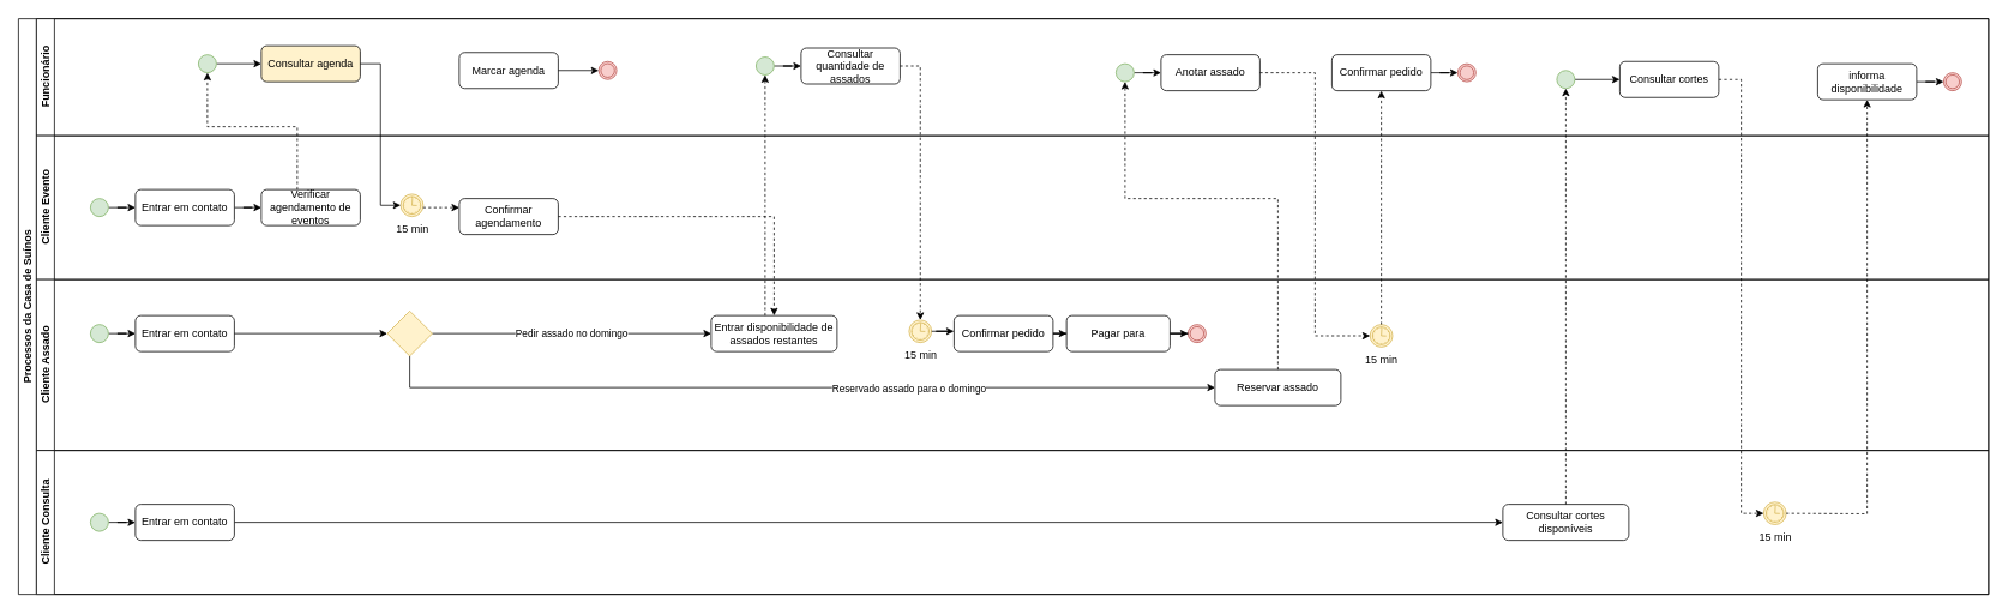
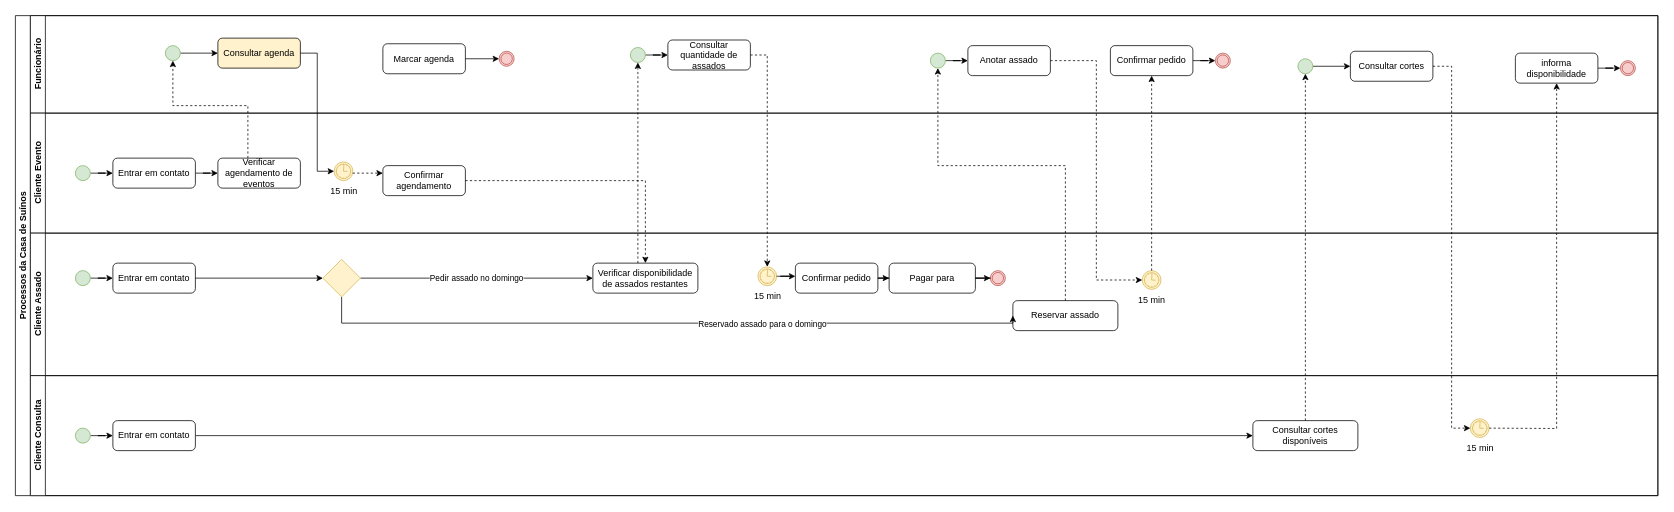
  <mxCell id="0" />
  <mxCell id="1" parent="0" />
  <mxCell id="2" value="Processos da Casa de Suínos" style="swimlane;html=1;childLayout=stackLayout;resizeParent=1;resizeParentMax=0;horizontal=0;startSize=20;horizontalStack=0;whiteSpace=wrap;" parent="1" vertex="1"><mxGeometry x="20" y="20" width="2190" height="640" as="geometry" /></mxCell>
  <mxCell id="3" value="Funcionário" style="swimlane;html=1;startSize=20;horizontal=0;" parent="2" vertex="1"><mxGeometry x="20" width="2170" height="130" as="geometry" /></mxCell>
  <mxCell id="4" value="Consultar agenda" style="rounded=1;whiteSpace=wrap;html=1;fillColor=#fff2cc;" parent="3" vertex="1"><mxGeometry x="250" y="30" width="110" height="40" as="geometry" /></mxCell>
  <mxCell id="5" style="edgeStyle=orthogonalEdgeStyle;rounded=0;orthogonalLoop=1;jettySize=auto;html=1;entryX=0;entryY=0.5;entryDx=0;entryDy=0;" parent="3" source="6" target="4" edge="1"><mxGeometry relative="1" as="geometry" /></mxCell>
  <mxCell id="6" value="" style="points=[[0.145,0.145,0],[0.5,0,0],[0.855,0.145,0],[1,0.5,0],[0.855,0.855,0],[0.5,1,0],[0.145,0.855,0],[0,0.5,0]];shape=mxgraph.bpmn.event;html=1;verticalLabelPosition=bottom;labelBackgroundColor=#ffffff;verticalAlign=top;align=center;perimeter=ellipsePerimeter;outlineConnect=0;aspect=fixed;outline=standard;symbol=general;fillColor=#d5e8d4;strokeColor=#82b366;" parent="3" vertex="1"><mxGeometry x="180" y="40" width="20" height="20" as="geometry" /></mxCell>
  <mxCell id="7" value="Marcar agenda" style="rounded=1;whiteSpace=wrap;html=1;" parent="3" vertex="1"><mxGeometry x="470" y="37.5" width="110" height="40" as="geometry" /></mxCell>
  <mxCell id="8" value="" style="points=[[0.145,0.145,0],[0.5,0,0],[0.855,0.145,0],[1,0.5,0],[0.855,0.855,0],[0.5,1,0],[0.145,0.855,0],[0,0.5,0]];shape=mxgraph.bpmn.event;html=1;verticalLabelPosition=bottom;labelBackgroundColor=#ffffff;verticalAlign=top;align=center;perimeter=ellipsePerimeter;outlineConnect=0;aspect=fixed;outline=throwing;symbol=general;fillColor=#f8cecc;strokeColor=#b85450;" parent="3" vertex="1"><mxGeometry x="625" y="47.5" width="20" height="20" as="geometry" /></mxCell>
  <mxCell id="9" style="edgeStyle=orthogonalEdgeStyle;rounded=0;orthogonalLoop=1;jettySize=auto;html=1;entryX=0;entryY=0.5;entryDx=0;entryDy=0;entryPerimeter=0;" parent="3" source="7" target="8" edge="1"><mxGeometry relative="1" as="geometry" /></mxCell>
  <mxCell id="10" style="edgeStyle=orthogonalEdgeStyle;rounded=0;orthogonalLoop=1;jettySize=auto;html=1;entryX=0;entryY=0.5;entryDx=0;entryDy=0;" parent="3" source="11" target="12" edge="1"><mxGeometry relative="1" as="geometry" /></mxCell>
  <mxCell id="11" value="" style="points=[[0.145,0.145,0],[0.5,0,0],[0.855,0.145,0],[1,0.5,0],[0.855,0.855,0],[0.5,1,0],[0.145,0.855,0],[0,0.5,0]];shape=mxgraph.bpmn.event;html=1;verticalLabelPosition=bottom;labelBackgroundColor=#ffffff;verticalAlign=top;align=center;perimeter=ellipsePerimeter;outlineConnect=0;aspect=fixed;outline=standard;symbol=general;fillColor=#d5e8d4;strokeColor=#82b366;" parent="3" vertex="1"><mxGeometry x="800" y="42.5" width="20" height="20" as="geometry" /></mxCell>
  <mxCell id="12" value="Consultar quantidade de assados" style="rounded=1;whiteSpace=wrap;html=1;" parent="3" vertex="1"><mxGeometry x="850" y="32.5" width="110" height="40" as="geometry" /></mxCell>
  <mxCell id="13" style="edgeStyle=orthogonalEdgeStyle;rounded=0;orthogonalLoop=1;jettySize=auto;html=1;entryX=0;entryY=0.5;entryDx=0;entryDy=0;" parent="3" source="14" target="15" edge="1"><mxGeometry relative="1" as="geometry" /></mxCell>
  <mxCell id="14" value="" style="points=[[0.145,0.145,0],[0.5,0,0],[0.855,0.145,0],[1,0.5,0],[0.855,0.855,0],[0.5,1,0],[0.145,0.855,0],[0,0.5,0]];shape=mxgraph.bpmn.event;html=1;verticalLabelPosition=bottom;labelBackgroundColor=#ffffff;verticalAlign=top;align=center;perimeter=ellipsePerimeter;outlineConnect=0;aspect=fixed;outline=standard;symbol=general;fillColor=#d5e8d4;strokeColor=#82b366;" parent="3" vertex="1"><mxGeometry x="1200" y="50" width="20" height="20" as="geometry" /></mxCell>
  <mxCell id="15" value="Anotar assado" style="rounded=1;whiteSpace=wrap;html=1;" parent="3" vertex="1"><mxGeometry x="1250" y="40" width="110" height="40" as="geometry" /></mxCell>
  <mxCell id="16" style="edgeStyle=orthogonalEdgeStyle;rounded=0;orthogonalLoop=1;jettySize=auto;html=1;" parent="3" source="17" target="18" edge="1"><mxGeometry relative="1" as="geometry" /></mxCell>
  <mxCell id="17" value="Confirmar pedido" style="rounded=1;whiteSpace=wrap;html=1;" parent="3" vertex="1"><mxGeometry x="1440" y="40" width="110" height="40" as="geometry" /></mxCell>
  <mxCell id="18" value="" style="points=[[0.145,0.145,0],[0.5,0,0],[0.855,0.145,0],[1,0.5,0],[0.855,0.855,0],[0.5,1,0],[0.145,0.855,0],[0,0.5,0]];shape=mxgraph.bpmn.event;html=1;verticalLabelPosition=bottom;labelBackgroundColor=#ffffff;verticalAlign=top;align=center;perimeter=ellipsePerimeter;outlineConnect=0;aspect=fixed;outline=throwing;symbol=general;fillColor=#f8cecc;strokeColor=#b85450;" parent="3" vertex="1"><mxGeometry x="1580" y="50" width="20" height="20" as="geometry" /></mxCell>
  <mxCell id="19" value="Consultar cortes" style="rounded=1;whiteSpace=wrap;html=1;" parent="3" vertex="1"><mxGeometry x="1760" y="47.5" width="110" height="40" as="geometry" /></mxCell>
  <mxCell id="20" style="edgeStyle=orthogonalEdgeStyle;rounded=0;orthogonalLoop=1;jettySize=auto;html=1;entryX=0;entryY=0.5;entryDx=0;entryDy=0;" parent="3" source="21" target="19" edge="1"><mxGeometry relative="1" as="geometry" /></mxCell>
  <mxCell id="21" value="" style="points=[[0.145,0.145,0],[0.5,0,0],[0.855,0.145,0],[1,0.5,0],[0.855,0.855,0],[0.5,1,0],[0.145,0.855,0],[0,0.5,0]];shape=mxgraph.bpmn.event;html=1;verticalLabelPosition=bottom;labelBackgroundColor=#ffffff;verticalAlign=top;align=center;perimeter=ellipsePerimeter;outlineConnect=0;aspect=fixed;outline=standard;symbol=general;fillColor=#d5e8d4;strokeColor=#82b366;" parent="3" vertex="1"><mxGeometry x="1690" y="57.5" width="20" height="20" as="geometry" /></mxCell>
  <mxCell id="22" style="edgeStyle=orthogonalEdgeStyle;rounded=0;orthogonalLoop=1;jettySize=auto;html=1;" parent="3" source="23" target="24" edge="1"><mxGeometry relative="1" as="geometry" /></mxCell>
  <mxCell id="23" value="informa disponibilidade" style="rounded=1;whiteSpace=wrap;html=1;" parent="3" vertex="1"><mxGeometry x="1980" y="50" width="110" height="40" as="geometry" /></mxCell>
  <mxCell id="24" value="" style="points=[[0.145,0.145,0],[0.5,0,0],[0.855,0.145,0],[1,0.5,0],[0.855,0.855,0],[0.5,1,0],[0.145,0.855,0],[0,0.5,0]];shape=mxgraph.bpmn.event;html=1;verticalLabelPosition=bottom;labelBackgroundColor=#ffffff;verticalAlign=top;align=center;perimeter=ellipsePerimeter;outlineConnect=0;aspect=fixed;outline=throwing;symbol=general;fillColor=#f8cecc;strokeColor=#b85450;" parent="3" vertex="1"><mxGeometry x="2120" y="60" width="20" height="20" as="geometry" /></mxCell>
  <mxCell id="25" value="Cliente Evento" style="swimlane;html=1;startSize=20;horizontal=0;" parent="2" vertex="1"><mxGeometry x="20" y="130" width="2170" height="160" as="geometry" /></mxCell>
  <mxCell id="26" style="edgeStyle=orthogonalEdgeStyle;rounded=0;orthogonalLoop=1;jettySize=auto;html=1;entryX=0;entryY=0.5;entryDx=0;entryDy=0;" parent="25" source="27" target="29" edge="1"><mxGeometry relative="1" as="geometry" /></mxCell>
  <mxCell id="27" value="" style="points=[[0.145,0.145,0],[0.5,0,0],[0.855,0.145,0],[1,0.5,0],[0.855,0.855,0],[0.5,1,0],[0.145,0.855,0],[0,0.5,0]];shape=mxgraph.bpmn.event;html=1;verticalLabelPosition=bottom;labelBackgroundColor=#ffffff;verticalAlign=top;align=center;perimeter=ellipsePerimeter;outlineConnect=0;aspect=fixed;outline=standard;symbol=general;fillColor=#d5e8d4;strokeColor=#82b366;" parent="25" vertex="1"><mxGeometry x="60" y="70" width="20" height="20" as="geometry" /></mxCell>
  <mxCell id="28" style="edgeStyle=orthogonalEdgeStyle;rounded=0;orthogonalLoop=1;jettySize=auto;html=1;entryX=0;entryY=0.5;entryDx=0;entryDy=0;" parent="25" source="29" target="30" edge="1"><mxGeometry relative="1" as="geometry" /></mxCell>
  <mxCell id="29" value="Entrar em contato" style="rounded=1;whiteSpace=wrap;html=1;" parent="25" vertex="1"><mxGeometry x="110" y="60" width="110" height="40" as="geometry" /></mxCell>
  <mxCell id="30" value="Verificar agendamento de eventos" style="rounded=1;whiteSpace=wrap;html=1;" parent="25" vertex="1"><mxGeometry x="250" y="60" width="110" height="40" as="geometry" /></mxCell>
  <mxCell id="31" value="Confirmar agendamento" style="rounded=1;whiteSpace=wrap;html=1;" parent="25" vertex="1"><mxGeometry x="470" y="70" width="110" height="40" as="geometry" /></mxCell>
  <mxCell id="32" value="15 min" style="points=[[0.145,0.145,0],[0.5,0,0],[0.855,0.145,0],[1,0.5,0],[0.855,0.855,0],[0.5,1,0],[0.145,0.855,0],[0,0.5,0]];shape=mxgraph.bpmn.event;html=1;verticalLabelPosition=bottom;labelBackgroundColor=#ffffff;verticalAlign=top;align=center;perimeter=ellipsePerimeter;outlineConnect=0;aspect=fixed;outline=standard;symbol=timer;fillColor=#fff2cc;strokeColor=#d6b656;" parent="25" vertex="1"><mxGeometry x="405" y="65" width="25" height="25" as="geometry" /></mxCell>
  <mxCell id="33" style="edgeStyle=orthogonalEdgeStyle;rounded=0;orthogonalLoop=1;jettySize=auto;html=1;dashed=1;" parent="25" source="32" edge="1"><mxGeometry relative="1" as="geometry"><mxPoint x="470" y="80" as="targetPoint" /><Array as="points"><mxPoint x="470" y="80" /></Array></mxGeometry></mxCell>
  <mxCell id="34" value="Cliente Assado" style="swimlane;html=1;startSize=20;horizontal=0;" parent="2" vertex="1"><mxGeometry x="20" y="290" width="2170" height="190" as="geometry"><mxRectangle x="20" y="120" width="1390" height="30" as="alternateBounds" /></mxGeometry></mxCell>
  <mxCell id="35" style="edgeStyle=orthogonalEdgeStyle;rounded=0;orthogonalLoop=1;jettySize=auto;html=1;entryX=0;entryY=0.5;entryDx=0;entryDy=0;" parent="34" source="36" target="37" edge="1"><mxGeometry relative="1" as="geometry" /></mxCell>
  <mxCell id="36" value="" style="points=[[0.145,0.145,0],[0.5,0,0],[0.855,0.145,0],[1,0.5,0],[0.855,0.855,0],[0.5,1,0],[0.145,0.855,0],[0,0.5,0]];shape=mxgraph.bpmn.event;html=1;verticalLabelPosition=bottom;labelBackgroundColor=#ffffff;verticalAlign=top;align=center;perimeter=ellipsePerimeter;outlineConnect=0;aspect=fixed;outline=standard;symbol=general;fillColor=#d5e8d4;strokeColor=#82b366;" parent="34" vertex="1"><mxGeometry x="60" y="50" width="20" height="20" as="geometry" /></mxCell>
  <mxCell id="37" value="Entrar em contato" style="rounded=1;whiteSpace=wrap;html=1;" parent="34" vertex="1"><mxGeometry x="110" y="40" width="110" height="40" as="geometry" /></mxCell>
- <mxCell id="38" value="Entrar disponibilidade de assados restantes" style="rounded=1;whiteSpace=wrap;html=1;" parent="34" vertex="1"><mxGeometry x="750" y="40" width="140" height="40" as="geometry" /></mxCell>
+ <mxCell id="38" value="Verificar disponibilidade de assados restantes" style="rounded=1;whiteSpace=wrap;html=1;" parent="34" vertex="1"><mxGeometry x="750" y="40" width="140" height="40" as="geometry" /></mxCell>
  <mxCell id="39" style="edgeStyle=orthogonalEdgeStyle;rounded=0;orthogonalLoop=1;jettySize=auto;html=1;" parent="34" source="40" target="47" edge="1"><mxGeometry relative="1" as="geometry" /></mxCell>
  <mxCell id="40" value="Confirmar pedido" style="rounded=1;whiteSpace=wrap;html=1;" parent="34" vertex="1"><mxGeometry x="1020" y="40" width="110" height="40" as="geometry" /></mxCell>
- <mxCell id="41" value="Reservar assado" style="rounded=1;whiteSpace=wrap;html=1;" parent="34" vertex="1"><mxGeometry x="1310" y="100" width="140" height="40" as="geometry" /></mxCell>
+ <mxCell id="41" value="Reservar assado" style="rounded=1;whiteSpace=wrap;html=1;" parent="34" vertex="1"><mxGeometry x="1310" y="90" width="140" height="40" as="geometry" /></mxCell>
  <mxCell id="42" value="Pedir assado no domingo" style="edgeStyle=orthogonalEdgeStyle;rounded=0;orthogonalLoop=1;jettySize=auto;html=1;entryX=0;entryY=0.5;entryDx=0;entryDy=0;" parent="34" source="45" target="38" edge="1"><mxGeometry relative="1" as="geometry" /></mxCell>
  <mxCell id="43" style="edgeStyle=orthogonalEdgeStyle;rounded=0;orthogonalLoop=1;jettySize=auto;html=1;entryX=0;entryY=0.5;entryDx=0;entryDy=0;" parent="34" source="45" target="41" edge="1"><mxGeometry relative="1" as="geometry"><Array as="points"><mxPoint x="415" y="120" /></Array></mxGeometry></mxCell>
  <mxCell id="44" value="Reservado assado para o domingo" style="edgeLabel;html=1;align=center;verticalAlign=middle;resizable=0;points=[];" parent="43" vertex="1" connectable="0"><mxGeometry x="0.266" relative="1" as="geometry"><mxPoint as="offset" /></mxGeometry></mxCell>
  <mxCell id="45" value="" style="points=[[0.25,0.25,0],[0.5,0,0],[0.75,0.25,0],[1,0.5,0],[0.75,0.75,0],[0.5,1,0],[0.25,0.75,0],[0,0.5,0]];shape=mxgraph.bpmn.gateway2;html=1;verticalLabelPosition=bottom;labelBackgroundColor=#ffffff;verticalAlign=top;align=center;perimeter=rhombusPerimeter;outlineConnect=0;outline=none;symbol=none;fillColor=#fff2cc;strokeColor=#d6b656;" parent="34" vertex="1"><mxGeometry x="390" y="35" width="50" height="50" as="geometry" /></mxCell>
  <mxCell id="46" style="edgeStyle=orthogonalEdgeStyle;rounded=0;orthogonalLoop=1;jettySize=auto;html=1;entryX=0;entryY=0.5;entryDx=0;entryDy=0;entryPerimeter=0;" parent="34" source="37" target="45" edge="1"><mxGeometry relative="1" as="geometry" /></mxCell>
  <mxCell id="47" value="Pagar para" style="rounded=1;whiteSpace=wrap;html=1;" parent="34" vertex="1"><mxGeometry x="1145" y="40" width="115" height="40" as="geometry" /></mxCell>
  <mxCell id="48" value="" style="points=[[0.145,0.145,0],[0.5,0,0],[0.855,0.145,0],[1,0.5,0],[0.855,0.855,0],[0.5,1,0],[0.145,0.855,0],[0,0.5,0]];shape=mxgraph.bpmn.event;html=1;verticalLabelPosition=bottom;labelBackgroundColor=#ffffff;verticalAlign=top;align=center;perimeter=ellipsePerimeter;outlineConnect=0;aspect=fixed;outline=throwing;symbol=general;fillColor=#f8cecc;strokeColor=#b85450;" parent="34" vertex="1"><mxGeometry x="1280" y="50" width="20" height="20" as="geometry" /></mxCell>
  <mxCell id="49" style="edgeStyle=orthogonalEdgeStyle;rounded=0;orthogonalLoop=1;jettySize=auto;html=1;entryX=0;entryY=0.5;entryDx=0;entryDy=0;entryPerimeter=0;" parent="34" source="47" target="48" edge="1"><mxGeometry relative="1" as="geometry" /></mxCell>
  <mxCell id="50" value="15 min" style="points=[[0.145,0.145,0],[0.5,0,0],[0.855,0.145,0],[1,0.5,0],[0.855,0.855,0],[0.5,1,0],[0.145,0.855,0],[0,0.5,0]];shape=mxgraph.bpmn.event;html=1;verticalLabelPosition=bottom;labelBackgroundColor=#ffffff;verticalAlign=top;align=center;perimeter=ellipsePerimeter;outlineConnect=0;aspect=fixed;outline=standard;symbol=timer;fillColor=#fff2cc;strokeColor=#d6b656;" parent="34" vertex="1"><mxGeometry x="1482.5" y="50" width="25" height="25" as="geometry" /></mxCell>
  <mxCell id="51" value="15 min" style="points=[[0.145,0.145,0],[0.5,0,0],[0.855,0.145,0],[1,0.5,0],[0.855,0.855,0],[0.5,1,0],[0.145,0.855,0],[0,0.5,0]];shape=mxgraph.bpmn.event;html=1;verticalLabelPosition=bottom;labelBackgroundColor=#ffffff;verticalAlign=top;align=center;perimeter=ellipsePerimeter;outlineConnect=0;aspect=fixed;outline=standard;symbol=timer;fillColor=#fff2cc;strokeColor=#d6b656;" parent="34" vertex="1"><mxGeometry x="970" y="45" width="25" height="25" as="geometry" /></mxCell>
  <mxCell id="52" style="edgeStyle=orthogonalEdgeStyle;rounded=0;orthogonalLoop=1;jettySize=auto;html=1;entryX=0;entryY=0.438;entryDx=0;entryDy=0;entryPerimeter=0;" parent="34" source="51" target="40" edge="1"><mxGeometry relative="1" as="geometry" /></mxCell>
  <mxCell id="53" value="Cliente Consulta" style="swimlane;html=1;startSize=20;horizontal=0;" parent="2" vertex="1"><mxGeometry x="20" y="480" width="2170" height="160" as="geometry" /></mxCell>
  <mxCell id="54" style="edgeStyle=orthogonalEdgeStyle;rounded=0;orthogonalLoop=1;jettySize=auto;html=1;entryX=0;entryY=0.5;entryDx=0;entryDy=0;" parent="53" source="55" target="57" edge="1"><mxGeometry relative="1" as="geometry" /></mxCell>
  <mxCell id="55" value="" style="points=[[0.145,0.145,0],[0.5,0,0],[0.855,0.145,0],[1,0.5,0],[0.855,0.855,0],[0.5,1,0],[0.145,0.855,0],[0,0.5,0]];shape=mxgraph.bpmn.event;html=1;verticalLabelPosition=bottom;labelBackgroundColor=#ffffff;verticalAlign=top;align=center;perimeter=ellipsePerimeter;outlineConnect=0;aspect=fixed;outline=standard;symbol=general;fillColor=#d5e8d4;strokeColor=#82b366;" parent="53" vertex="1"><mxGeometry x="60" y="70" width="20" height="20" as="geometry" /></mxCell>
  <mxCell id="56" style="edgeStyle=orthogonalEdgeStyle;rounded=0;orthogonalLoop=1;jettySize=auto;html=1;entryX=0;entryY=0.5;entryDx=0;entryDy=0;" parent="53" source="57" target="58" edge="1"><mxGeometry relative="1" as="geometry" /></mxCell>
  <mxCell id="57" value="Entrar em contato" style="rounded=1;whiteSpace=wrap;html=1;" parent="53" vertex="1"><mxGeometry x="110" y="60" width="110" height="40" as="geometry" /></mxCell>
  <mxCell id="58" value="Consultar cortes disponíveis" style="rounded=1;whiteSpace=wrap;html=1;" parent="53" vertex="1"><mxGeometry x="1630" y="60" width="140" height="40" as="geometry" /></mxCell>
  <mxCell id="59" value="15 min" style="points=[[0.145,0.145,0],[0.5,0,0],[0.855,0.145,0],[1,0.5,0],[0.855,0.855,0],[0.5,1,0],[0.145,0.855,0],[0,0.5,0]];shape=mxgraph.bpmn.event;html=1;verticalLabelPosition=bottom;labelBackgroundColor=#ffffff;verticalAlign=top;align=center;perimeter=ellipsePerimeter;outlineConnect=0;aspect=fixed;outline=standard;symbol=timer;fillColor=#fff2cc;strokeColor=#d6b656;" parent="53" vertex="1"><mxGeometry x="1920" y="57.5" width="25" height="25" as="geometry" /></mxCell>
  <mxCell id="60" style="edgeStyle=orthogonalEdgeStyle;rounded=0;orthogonalLoop=1;jettySize=auto;html=1;dashed=1;" parent="53" target="23" edge="1"><mxGeometry relative="1" as="geometry"><mxPoint x="1945" y="70" as="sourcePoint" /></mxGeometry></mxCell>
  <mxCell id="61" style="edgeStyle=orthogonalEdgeStyle;rounded=0;orthogonalLoop=1;jettySize=auto;html=1;entryX=0.5;entryY=1;entryDx=0;entryDy=0;entryPerimeter=0;dashed=1;" parent="2" source="30" target="6" edge="1"><mxGeometry relative="1" as="geometry"><mxPoint x="325" y="90" as="targetPoint" /><Array as="points"><mxPoint x="310" y="120" /><mxPoint x="210" y="120" /></Array></mxGeometry></mxCell>
  <mxCell id="62" style="edgeStyle=orthogonalEdgeStyle;rounded=0;orthogonalLoop=1;jettySize=auto;html=1;dashed=1;" parent="2" source="31" target="38" edge="1"><mxGeometry relative="1" as="geometry" /></mxCell>
  <mxCell id="63" style="edgeStyle=orthogonalEdgeStyle;rounded=0;orthogonalLoop=1;jettySize=auto;html=1;entryX=0.5;entryY=1;entryDx=0;entryDy=0;entryPerimeter=0;dashed=1;" parent="2" source="38" target="11" edge="1"><mxGeometry relative="1" as="geometry"><mxPoint x="825" y="70" as="targetPoint" /><Array as="points"><mxPoint x="830" y="260" /><mxPoint x="830" y="260" /></Array></mxGeometry></mxCell>
  <mxCell id="64" style="edgeStyle=orthogonalEdgeStyle;rounded=0;orthogonalLoop=1;jettySize=auto;html=1;entryX=0.5;entryY=1;entryDx=0;entryDy=0;entryPerimeter=0;dashed=1;" parent="2" source="41" target="14" edge="1"><mxGeometry relative="1" as="geometry"><Array as="points"><mxPoint x="1400" y="200" /><mxPoint x="1230" y="200" /></Array></mxGeometry></mxCell>
  <mxCell id="65" style="edgeStyle=orthogonalEdgeStyle;rounded=0;orthogonalLoop=1;jettySize=auto;html=1;entryX=0.5;entryY=1;entryDx=0;entryDy=0;entryPerimeter=0;dashed=1;" parent="2" source="58" target="21" edge="1"><mxGeometry relative="1" as="geometry" /></mxCell>
  <mxCell id="66" style="edgeStyle=orthogonalEdgeStyle;rounded=0;orthogonalLoop=1;jettySize=auto;html=1;entryX=0;entryY=0.5;entryDx=0;entryDy=0;entryPerimeter=0;" parent="2" source="4" target="32" edge="1"><mxGeometry relative="1" as="geometry" /></mxCell>
  <mxCell id="67" style="edgeStyle=orthogonalEdgeStyle;rounded=0;orthogonalLoop=1;jettySize=auto;html=1;entryX=0;entryY=0.5;entryDx=0;entryDy=0;entryPerimeter=0;dashed=1;" parent="2" source="19" target="59" edge="1"><mxGeometry relative="1" as="geometry" /></mxCell>
  <mxCell id="68" style="edgeStyle=orthogonalEdgeStyle;rounded=0;orthogonalLoop=1;jettySize=auto;html=1;dashed=1;" parent="2" source="50" target="17" edge="1"><mxGeometry relative="1" as="geometry" /></mxCell>
  <mxCell id="69" style="edgeStyle=orthogonalEdgeStyle;rounded=0;orthogonalLoop=1;jettySize=auto;html=1;entryX=0;entryY=0.5;entryDx=0;entryDy=0;entryPerimeter=0;dashed=1;" parent="2" source="15" target="50" edge="1"><mxGeometry relative="1" as="geometry" /></mxCell>
  <mxCell id="70" style="edgeStyle=orthogonalEdgeStyle;rounded=0;orthogonalLoop=1;jettySize=auto;html=1;entryX=0.5;entryY=0;entryDx=0;entryDy=0;entryPerimeter=0;dashed=1;" parent="2" source="12" target="51" edge="1"><mxGeometry relative="1" as="geometry" /></mxCell>
